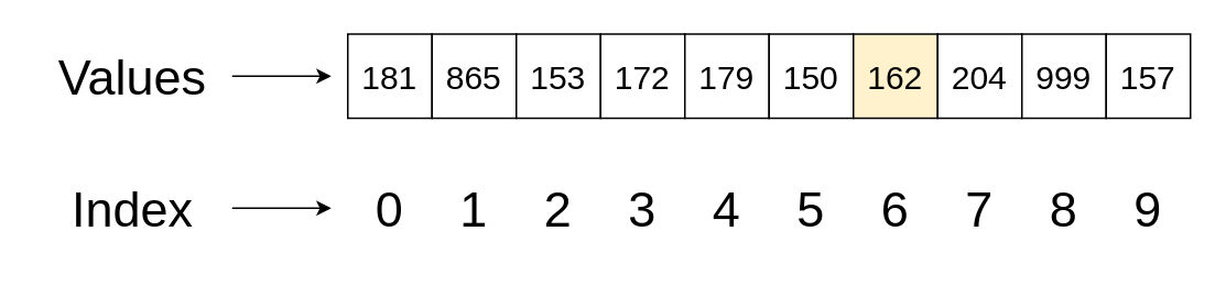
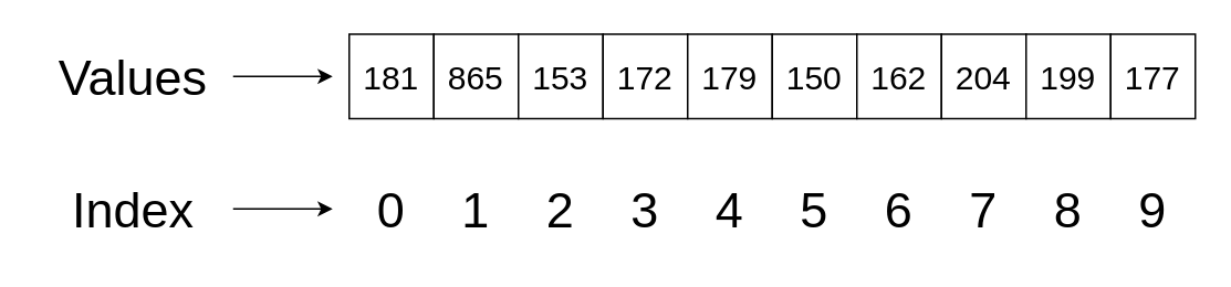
  <mxCell id="0" />
  <mxCell id="1" parent="0" />
  <mxCell id="2" value="&lt;font style=&quot;font-size: 30px&quot;&gt;0&lt;/font&gt;" style="whiteSpace=wrap;html=1;aspect=fixed;rounded=0;gradientColor=none;fillColor=none;strokeColor=none;" vertex="1" parent="1"><mxGeometry x="210" y="100" width="51" height="51" as="geometry" /></mxCell>
  <mxCell id="3" value="&lt;font style=&quot;font-size: 30px&quot;&gt;1&lt;/font&gt;" style="whiteSpace=wrap;html=1;aspect=fixed;rounded=0;gradientColor=none;fillColor=none;strokeColor=none;" vertex="1" parent="1"><mxGeometry x="261" y="100" width="51" height="51" as="geometry" /></mxCell>
  <mxCell id="4" value="&lt;font style=&quot;font-size: 30px&quot;&gt;2&lt;/font&gt;" style="whiteSpace=wrap;html=1;aspect=fixed;rounded=0;gradientColor=none;fillColor=none;strokeColor=none;" vertex="1" parent="1"><mxGeometry x="312" y="100" width="51" height="51" as="geometry" /></mxCell>
  <mxCell id="5" value="&lt;font style=&quot;font-size: 30px&quot;&gt;3&lt;/font&gt;" style="whiteSpace=wrap;html=1;aspect=fixed;rounded=0;gradientColor=none;fillColor=none;strokeColor=none;" vertex="1" parent="1"><mxGeometry x="363" y="100" width="51" height="51" as="geometry" /></mxCell>
  <mxCell id="6" value="&lt;font style=&quot;font-size: 30px&quot;&gt;4&lt;/font&gt;" style="whiteSpace=wrap;html=1;aspect=fixed;rounded=0;gradientColor=none;fillColor=none;strokeColor=none;" vertex="1" parent="1"><mxGeometry x="414" y="100" width="51" height="51" as="geometry" /></mxCell>
  <mxCell id="7" value="&lt;font style=&quot;font-size: 30px&quot;&gt;5&lt;/font&gt;" style="whiteSpace=wrap;html=1;aspect=fixed;rounded=0;gradientColor=none;fillColor=none;strokeColor=none;" vertex="1" parent="1"><mxGeometry x="465" y="100" width="51" height="51" as="geometry" /></mxCell>
  <mxCell id="8" value="&lt;font style=&quot;font-size: 30px&quot;&gt;6&lt;/font&gt;" style="whiteSpace=wrap;html=1;aspect=fixed;rounded=0;gradientColor=none;fillColor=none;strokeColor=none;" vertex="1" parent="1"><mxGeometry x="516" y="100" width="51" height="51" as="geometry" /></mxCell>
  <mxCell id="9" value="&lt;font style=&quot;font-size: 30px&quot;&gt;7&lt;/font&gt;" style="whiteSpace=wrap;html=1;aspect=fixed;rounded=0;gradientColor=none;fillColor=none;strokeColor=none;" vertex="1" parent="1"><mxGeometry x="567" y="100" width="51" height="51" as="geometry" /></mxCell>
  <mxCell id="10" value="&lt;font style=&quot;font-size: 30px&quot;&gt;8&lt;/font&gt;" style="whiteSpace=wrap;html=1;aspect=fixed;rounded=0;gradientColor=none;fillColor=none;strokeColor=none;" vertex="1" parent="1"><mxGeometry x="618" y="100" width="51" height="51" as="geometry" /></mxCell>
  <mxCell id="11" value="&lt;font style=&quot;font-size: 30px&quot;&gt;9&lt;/font&gt;" style="whiteSpace=wrap;html=1;aspect=fixed;rounded=0;gradientColor=none;fillColor=none;strokeColor=none;" vertex="1" parent="1"><mxGeometry x="669" y="100" width="51" height="51" as="geometry" /></mxCell>
  <mxCell id="12" value="&lt;font style=&quot;font-size: 20px&quot;&gt;181&lt;/font&gt;" style="whiteSpace=wrap;html=1;aspect=fixed;rounded=0;" vertex="1" parent="1"><mxGeometry x="210" y="20" width="51" height="51" as="geometry" /></mxCell>
  <mxCell id="13" value="&lt;font style=&quot;font-size: 20px&quot;&gt;865&lt;/font&gt;" style="whiteSpace=wrap;html=1;aspect=fixed;rounded=0;" vertex="1" parent="1"><mxGeometry x="261" y="20" width="51" height="51" as="geometry" /></mxCell>
  <mxCell id="14" value="&lt;font style=&quot;font-size: 20px&quot;&gt;153&lt;/font&gt;" style="whiteSpace=wrap;html=1;aspect=fixed;rounded=0;" vertex="1" parent="1"><mxGeometry x="312" y="20" width="51" height="51" as="geometry" /></mxCell>
  <mxCell id="15" value="&lt;font style=&quot;font-size: 20px&quot;&gt;172&lt;/font&gt;" style="whiteSpace=wrap;html=1;aspect=fixed;rounded=0;" vertex="1" parent="1"><mxGeometry x="363" y="20" width="51" height="51" as="geometry" /></mxCell>
  <mxCell id="16" value="&lt;font style=&quot;font-size: 20px&quot;&gt;179&lt;/font&gt;" style="whiteSpace=wrap;html=1;aspect=fixed;rounded=0;" vertex="1" parent="1"><mxGeometry x="414" y="20" width="51" height="51" as="geometry" /></mxCell>
  <mxCell id="17" value="&lt;font style=&quot;font-size: 20px&quot;&gt;150&lt;/font&gt;" style="whiteSpace=wrap;html=1;aspect=fixed;rounded=0;" vertex="1" parent="1"><mxGeometry x="465" y="20" width="51" height="51" as="geometry" /></mxCell>
- <mxCell id="18" value="&lt;font style=&quot;font-size: 20px&quot;&gt;162&lt;/font&gt;" style="whiteSpace=wrap;html=1;aspect=fixed;rounded=0;fillColor=#fff2cc;" vertex="1" parent="1"><mxGeometry x="516" y="20" width="51" height="51" as="geometry" /></mxCell>
+ <mxCell id="18" value="&lt;font style=&quot;font-size: 20px&quot;&gt;162&lt;/font&gt;" style="whiteSpace=wrap;html=1;aspect=fixed;rounded=0;" vertex="1" parent="1"><mxGeometry x="516" y="20" width="51" height="51" as="geometry" /></mxCell>
  <mxCell id="19" value="&lt;font style=&quot;font-size: 20px&quot;&gt;204&lt;/font&gt;" style="whiteSpace=wrap;html=1;aspect=fixed;rounded=0;" vertex="1" parent="1"><mxGeometry x="567" y="20" width="51" height="51" as="geometry" /></mxCell>
- <mxCell id="20" value="&lt;font style=&quot;font-size: 20px&quot;&gt;999&lt;/font&gt;" style="whiteSpace=wrap;html=1;aspect=fixed;rounded=0;" vertex="1" parent="1"><mxGeometry x="618" y="20" width="51" height="51" as="geometry" /></mxCell>
- <mxCell id="21" value="&lt;font style=&quot;font-size: 20px&quot;&gt;157&lt;/font&gt;" style="whiteSpace=wrap;html=1;aspect=fixed;rounded=0;" vertex="1" parent="1"><mxGeometry x="669" y="20" width="51" height="51" as="geometry" /></mxCell>
+ <mxCell id="20" value="&lt;font style=&quot;font-size: 20px&quot;&gt;199&lt;/font&gt;" style="whiteSpace=wrap;html=1;aspect=fixed;rounded=0;" vertex="1" parent="1"><mxGeometry x="618" y="20" width="51" height="51" as="geometry" /></mxCell>
+ <mxCell id="21" value="&lt;font style=&quot;font-size: 20px&quot;&gt;177&lt;/font&gt;" style="whiteSpace=wrap;html=1;aspect=fixed;rounded=0;" vertex="1" parent="1"><mxGeometry x="669" y="20" width="51" height="51" as="geometry" /></mxCell>
  <mxCell id="22" style="edgeStyle=orthogonalEdgeStyle;rounded=0;orthogonalLoop=1;jettySize=auto;html=1;entryX=0;entryY=0.5;entryDx=0;entryDy=0;" edge="1" parent="1" source="23"><mxGeometry relative="1" as="geometry"><mxPoint x="200" y="125.5" as="targetPoint" /></mxGeometry></mxCell>
  <mxCell id="23" value="&lt;font style=&quot;font-size: 30px&quot;&gt;Index&lt;/font&gt;" style="text;html=1;strokeColor=none;fillColor=none;align=center;verticalAlign=middle;whiteSpace=wrap;rounded=0;" vertex="1" parent="1"><mxGeometry x="20" y="105.5" width="120" height="40" as="geometry" /></mxCell>
  <mxCell id="24" style="edgeStyle=orthogonalEdgeStyle;rounded=0;orthogonalLoop=1;jettySize=auto;html=1;entryX=0;entryY=0.5;entryDx=0;entryDy=0;" edge="1" parent="1" source="25"><mxGeometry relative="1" as="geometry"><mxPoint x="200" y="45.5" as="targetPoint" /></mxGeometry></mxCell>
  <mxCell id="25" value="&lt;font style=&quot;font-size: 30px&quot;&gt;Values&lt;/font&gt;" style="text;html=1;strokeColor=none;fillColor=none;align=center;verticalAlign=middle;whiteSpace=wrap;rounded=0;" vertex="1" parent="1"><mxGeometry x="20" y="25.5" width="120" height="40" as="geometry" /></mxCell>
